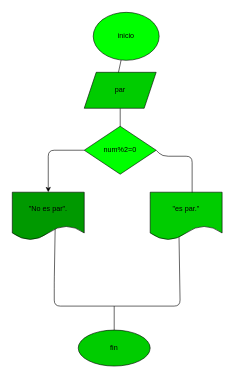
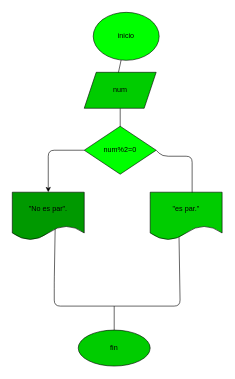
  <mxCell id="0" />
  <mxCell id="1" parent="0" />
  <mxCell id="2" style="edgeStyle=none;html=1;" parent="1" source="3" edge="1"><mxGeometry relative="1" as="geometry"><mxPoint x="195" y="130" as="targetPoint" /></mxGeometry></mxCell>
  <mxCell id="3" value="inicio" style="ellipse;whiteSpace=wrap;html=1;fillColor=#00FF00;" parent="1" vertex="1"><mxGeometry x="155" y="20" width="110" height="80" as="geometry" /></mxCell>
  <mxCell id="4" style="edgeStyle=none;html=1;" parent="1" source="5" edge="1"><mxGeometry relative="1" as="geometry"><mxPoint x="200" y="230" as="targetPoint" /></mxGeometry></mxCell>
- <mxCell id="5" value="par" style="shape=parallelogram;perimeter=parallelogramPerimeter;whiteSpace=wrap;html=1;fixedSize=1;fillColor=#00CC00;" parent="1" vertex="1"><mxGeometry x="140" y="120" width="120" height="60" as="geometry" /></mxCell>
+ <mxCell id="5" value="num" style="shape=parallelogram;perimeter=parallelogramPerimeter;whiteSpace=wrap;html=1;fixedSize=1;fillColor=#00CC00;" parent="1" vertex="1"><mxGeometry x="140" y="120" width="120" height="60" as="geometry" /></mxCell>
  <mxCell id="6" style="edgeStyle=none;html=1;exitX=0;exitY=0.5;exitDx=0;exitDy=0;entryX=0.5;entryY=0;entryDx=0;entryDy=0;" parent="1" source="8" target="10" edge="1"><mxGeometry relative="1" as="geometry"><Array as="points"><mxPoint x="80" y="250" /></Array></mxGeometry></mxCell>
  <mxCell id="7" style="edgeStyle=none;html=1;exitX=1;exitY=0.5;exitDx=0;exitDy=0;" parent="1" source="8" edge="1"><mxGeometry relative="1" as="geometry"><mxPoint x="320" y="330" as="targetPoint" /><Array as="points"><mxPoint x="270" y="260" /><mxPoint x="320" y="260" /></Array></mxGeometry></mxCell>
  <mxCell id="8" value="num%2=0" style="rhombus;whiteSpace=wrap;html=1;fillColor=#00ff00;" parent="1" vertex="1"><mxGeometry x="140" y="210" width="120" height="80" as="geometry" /></mxCell>
  <mxCell id="9" style="edgeStyle=none;html=1;exitX=0.596;exitY=0.752;exitDx=0;exitDy=0;exitPerimeter=0;endArrow=none;endFill=0;" parent="1" source="10" edge="1"><mxGeometry relative="1" as="geometry"><mxPoint x="190" y="510" as="targetPoint" /><Array as="points"><mxPoint x="90" y="470" /><mxPoint x="90" y="510" /></Array></mxGeometry></mxCell>
  <mxCell id="10" value="&quot;No es par&quot;." style="shape=document;whiteSpace=wrap;html=1;boundedLbl=1;fillColor=#009900;" parent="1" vertex="1"><mxGeometry x="20" y="320" width="120" height="80" as="geometry" /></mxCell>
  <mxCell id="11" style="edgeStyle=none;html=1;exitX=0.401;exitY=0.929;exitDx=0;exitDy=0;exitPerimeter=0;endArrow=none;endFill=0;" parent="1" source="12" edge="1"><mxGeometry relative="1" as="geometry"><mxPoint x="190" y="510" as="targetPoint" /><mxPoint x="300" y="390" as="sourcePoint" /><Array as="points"><mxPoint x="300" y="510" /></Array></mxGeometry></mxCell>
  <mxCell id="12" value="&quot;es par.&quot;" style="shape=document;whiteSpace=wrap;html=1;boundedLbl=1;fillColor=#00CC00;" parent="1" vertex="1"><mxGeometry x="250" y="320" width="120" height="80" as="geometry" /></mxCell>
  <mxCell id="13" style="edgeStyle=none;html=1;endArrow=none;endFill=0;" edge="1" parent="1" source="14"><mxGeometry relative="1" as="geometry"><mxPoint x="190" y="510" as="targetPoint" /></mxGeometry></mxCell>
  <mxCell id="14" value="fin" style="ellipse;whiteSpace=wrap;html=1;fillColor=#00CC00;" parent="1" vertex="1"><mxGeometry x="130" y="550" width="120" height="60" as="geometry" /></mxCell>
